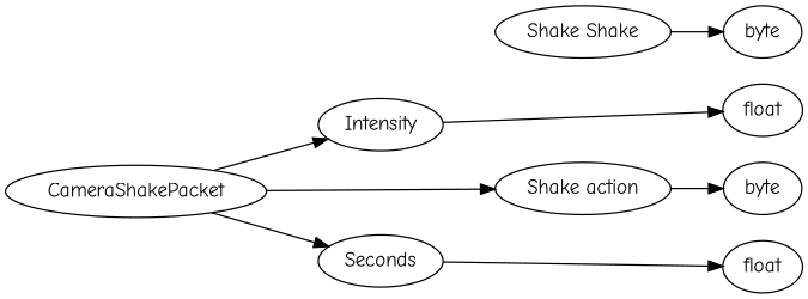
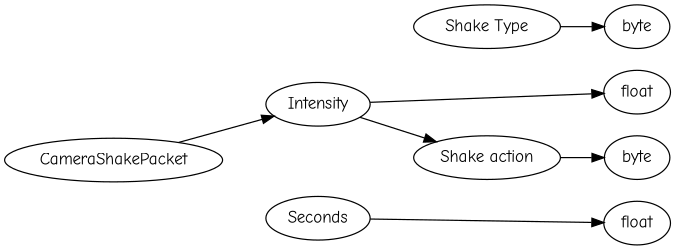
  digraph {
    fontname="Comic Neue"
    rankdir=LR
    node [fontname="Comic Neue"]
    edge [fontname="Comic Neue"]
    n1 [label=float]
    n2 [label=float]
    n3 [label=byte]
    n4 [label=byte]
    n5 [label=CameraShakePacket]
    n6 [label=Intensity]
    n7 [label=Seconds]
    n8 [label="Shake action"]
-   n9 [label="Shake Shake"]
+   n9 [label="Shake Type"]
    subgraph sub_1 {
      rank=max
      n1
      n2
      n3
      n4
    }
    n5 -> n6
-   n5 -> n7
-   n5 -> n8
+   n6 -> n8
    n6 -> n1
    n7 -> n2
    n8 -> n4
    n9 -> n3
  }
